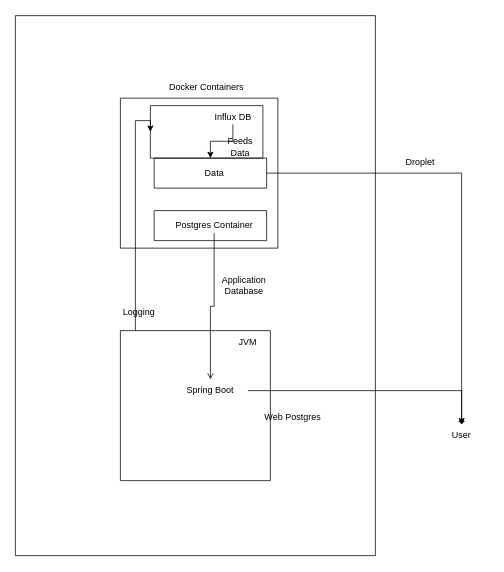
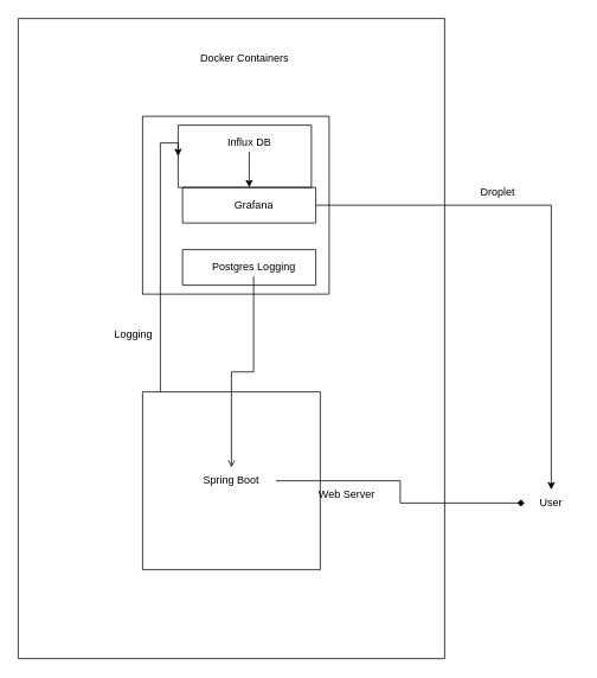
  <mxCell id="0" />
  <mxCell id="1" parent="0" />
  <mxCell id="2" value="" style="swimlane;startSize=0;" vertex="1" parent="1"><mxGeometry x="20" y="20" width="480" height="720" as="geometry" /></mxCell>
  <mxCell id="3" value="" style="swimlane;startSize=0;" vertex="1" parent="2"><mxGeometry x="140" y="110" width="210" height="200" as="geometry" /></mxCell>
  <mxCell id="4" value="" style="swimlane;startSize=0;" vertex="1" parent="3"><mxGeometry x="45" y="80" width="150" height="40" as="geometry" /></mxCell>
- <mxCell id="5" value="Data" style="text;html=1;align=center;verticalAlign=middle;resizable=0;points=[];autosize=1;strokeColor=none;fillColor=none;" vertex="1" parent="4"><mxGeometry x="50" y="10" width="60" height="20" as="geometry" /></mxCell>
+ <mxCell id="5" value="Grafana" style="text;html=1;align=center;verticalAlign=middle;resizable=0;points=[];autosize=1;strokeColor=none;fillColor=none;" vertex="1" parent="4"><mxGeometry x="50" y="10" width="60" height="20" as="geometry" /></mxCell>
  <mxCell id="6" value="" style="swimlane;startSize=0;" vertex="1" parent="3"><mxGeometry x="40" y="10" width="150" height="70" as="geometry" /></mxCell>
- <mxCell id="7" value="Influx DB" style="text;html=1;align=center;verticalAlign=middle;resizable=0;points=[];autosize=1;strokeColor=none;fillColor=none;" vertex="1" parent="6"><mxGeometry x="80" y="5" width="60" height="20" as="geometry" /></mxCell>
- <mxCell id="8" value="Feeds Data" style="text;html=1;strokeColor=none;fillColor=none;align=center;verticalAlign=middle;whiteSpace=wrap;rounded=0;" vertex="1" parent="6"><mxGeometry x="90" y="40" width="60" height="30" as="geometry" /></mxCell>
+ <mxCell id="7" value="Influx DB" style="text;html=1;align=center;verticalAlign=middle;resizable=0;points=[];autosize=1;strokeColor=none;fillColor=none;" vertex="1" parent="6"><mxGeometry x="50" y="10" width="60" height="20" as="geometry" /></mxCell>
  <mxCell id="9" style="edgeStyle=orthogonalEdgeStyle;rounded=0;orthogonalLoop=1;jettySize=auto;html=1;entryX=0.5;entryY=0;entryDx=0;entryDy=0;" edge="1" parent="3" source="7" target="4"><mxGeometry relative="1" as="geometry" /></mxCell>
- <mxCell id="10" value="Docker Containers" style="text;html=1;strokeColor=none;fillColor=none;align=center;verticalAlign=middle;whiteSpace=wrap;rounded=0;" vertex="1" parent="2"><mxGeometry x="190" y="80" width="130" height="30" as="geometry" /></mxCell>
+ <mxCell id="10" value="Docker Containers" style="text;html=1;strokeColor=none;fillColor=none;align=center;verticalAlign=middle;whiteSpace=wrap;rounded=0;" vertex="1" parent="2"><mxGeometry x="190" y="30" width="130" height="30" as="geometry" /></mxCell>
  <mxCell id="11" style="edgeStyle=orthogonalEdgeStyle;rounded=0;orthogonalLoop=1;jettySize=auto;html=1;entryX=0;entryY=0.5;entryDx=0;entryDy=0;" edge="1" parent="2" source="12" target="6"><mxGeometry relative="1" as="geometry"><Array as="points"><mxPoint x="160" y="140" /></Array></mxGeometry></mxCell>
  <mxCell id="12" value="" style="swimlane;startSize=0;" vertex="1" parent="2"><mxGeometry x="140" y="420" width="200" height="200" as="geometry" /></mxCell>
- <mxCell id="13" value="Spring Boot" style="text;html=1;strokeColor=none;fillColor=none;align=center;verticalAlign=middle;whiteSpace=wrap;rounded=0;" vertex="1" parent="12"><mxGeometry x="70" y="65" width="100" height="30" as="geometry" /></mxCell>
- <mxCell id="14" value="JVM" style="text;html=1;strokeColor=none;fillColor=none;align=center;verticalAlign=middle;whiteSpace=wrap;rounded=0;" vertex="1" parent="12"><mxGeometry x="140" width="60" height="30" as="geometry" /></mxCell>
- <mxCell id="15" value="Logging" style="text;html=1;strokeColor=none;fillColor=none;align=center;verticalAlign=middle;whiteSpace=wrap;rounded=0;" vertex="1" parent="2"><mxGeometry x="135" y="380" width="60" height="30" as="geometry" /></mxCell>
- <mxCell id="16" value="Application Database " style="text;html=1;strokeColor=none;fillColor=none;align=center;verticalAlign=middle;whiteSpace=wrap;rounded=0;" vertex="1" parent="2"><mxGeometry x="275" y="345" width="60" height="30" as="geometry" /></mxCell>
- <mxCell id="17" value="Web Postgres" style="text;html=1;strokeColor=none;fillColor=none;align=center;verticalAlign=middle;whiteSpace=wrap;rounded=0;" vertex="1" parent="2"><mxGeometry x="320" y="520" width="100" height="30" as="geometry" /></mxCell>
+ <mxCell id="13" value="Spring Boot" style="text;html=1;strokeColor=none;fillColor=none;align=center;verticalAlign=middle;whiteSpace=wrap;rounded=0;" vertex="1" parent="12"><mxGeometry x="50" y="85" width="100" height="30" as="geometry" /></mxCell>
+ <mxCell id="15" value="Logging" style="text;html=1;strokeColor=none;fillColor=none;align=center;verticalAlign=middle;whiteSpace=wrap;rounded=0;" vertex="1" parent="2"><mxGeometry x="100" y="340" width="60" height="30" as="geometry" /></mxCell>
+ <mxCell id="17" value="Web Server" style="text;html=1;strokeColor=none;fillColor=none;align=center;verticalAlign=middle;whiteSpace=wrap;rounded=0;" vertex="1" parent="2"><mxGeometry x="320" y="520" width="100" height="30" as="geometry" /></mxCell>
  <mxCell id="18" value="" style="swimlane;startSize=0;" vertex="1" parent="1"><mxGeometry x="205" y="280" width="150" height="40" as="geometry" /></mxCell>
- <mxCell id="19" value="Postgres Container" style="text;html=1;align=center;verticalAlign=middle;resizable=0;points=[];autosize=1;strokeColor=none;fillColor=none;" vertex="1" parent="18"><mxGeometry x="20" y="10" width="120" height="20" as="geometry" /></mxCell>
- <mxCell id="20" value="User" style="text;html=1;strokeColor=none;fillColor=none;align=center;verticalAlign=middle;whiteSpace=wrap;rounded=0;" vertex="1" parent="1"><mxGeometry x="585" y="565" width="60" height="30" as="geometry" /></mxCell>
+ <mxCell id="19" value="Postgres Logging" style="text;html=1;align=center;verticalAlign=middle;resizable=0;points=[];autosize=1;strokeColor=none;fillColor=none;" vertex="1" parent="18"><mxGeometry x="20" y="10" width="120" height="20" as="geometry" /></mxCell>
+ <mxCell id="20" value="User" style="text;html=1;strokeColor=none;fillColor=none;align=center;verticalAlign=middle;whiteSpace=wrap;rounded=0;" vertex="1" parent="1"><mxGeometry x="590" y="550" width="60" height="30" as="geometry" /></mxCell>
  <mxCell id="21" style="edgeStyle=orthogonalEdgeStyle;rounded=0;orthogonalLoop=1;jettySize=auto;html=1;entryX=0.5;entryY=0;entryDx=0;entryDy=0;endArrow=open;" edge="1" parent="1" source="19" target="13"><mxGeometry relative="1" as="geometry" /></mxCell>
  <mxCell id="22" style="edgeStyle=orthogonalEdgeStyle;rounded=0;orthogonalLoop=1;jettySize=auto;html=1;endArrow=diamond;" edge="1" parent="1" source="13" target="20"><mxGeometry relative="1" as="geometry" /></mxCell>
  <mxCell id="23" style="edgeStyle=orthogonalEdgeStyle;rounded=0;orthogonalLoop=1;jettySize=auto;html=1;entryX=0.5;entryY=0;entryDx=0;entryDy=0;" edge="1" parent="1" source="4" target="20"><mxGeometry relative="1" as="geometry" /></mxCell>
  <mxCell id="24" value="Droplet" style="text;html=1;strokeColor=none;fillColor=none;align=center;verticalAlign=middle;whiteSpace=wrap;rounded=0;" vertex="1" parent="1"><mxGeometry x="530" y="200" width="60" height="30" as="geometry" /></mxCell>
